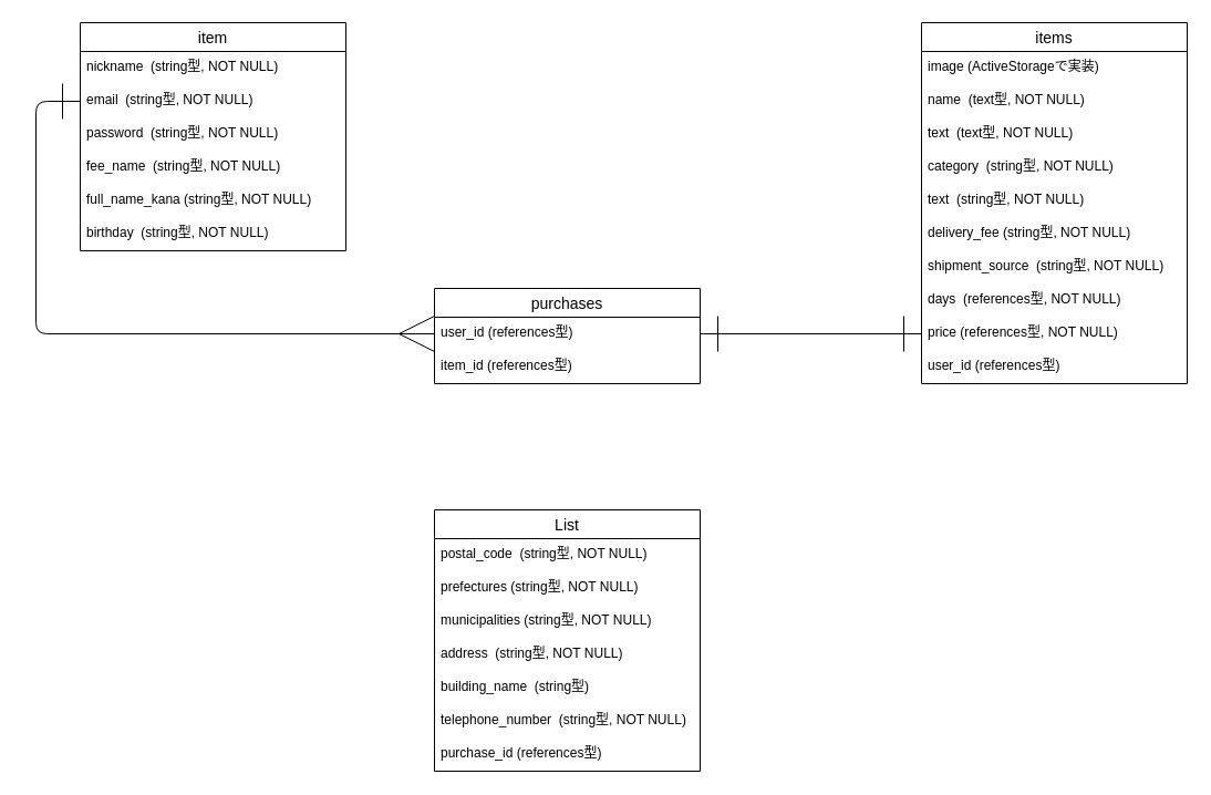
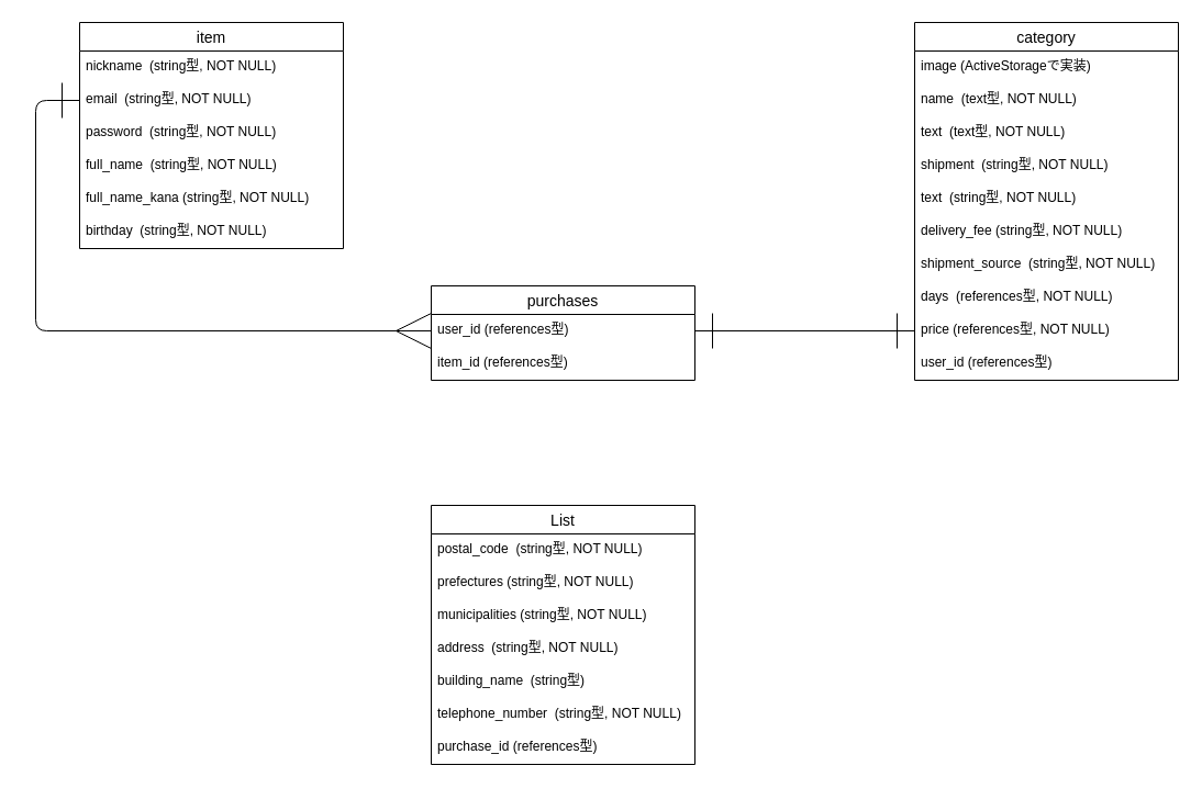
  <mxCell id="0" />
  <mxCell id="1" parent="0" />
  <mxCell id="2" value="item" style="swimlane;fontStyle=0;childLayout=stackLayout;horizontal=1;startSize=26;horizontalStack=0;resizeParent=1;resizeParentMax=0;resizeLast=0;collapsible=1;marginBottom=0;align=center;fontSize=14;" parent="1" vertex="1"><mxGeometry x="20" y="20" width="240" height="206" as="geometry" /></mxCell>
  <mxCell id="3" value="nickname  (string型, NOT NULL)" style="text;strokeColor=none;fillColor=none;spacingLeft=4;spacingRight=4;overflow=hidden;rotatable=0;points=[[0,0.5],[1,0.5]];portConstraint=eastwest;fontSize=12;" parent="2" vertex="1"><mxGeometry y="26" width="240" height="30" as="geometry" /></mxCell>
  <mxCell id="4" value="email  (string型, NOT NULL)" style="text;strokeColor=none;fillColor=none;spacingLeft=4;spacingRight=4;overflow=hidden;rotatable=0;points=[[0,0.5],[1,0.5]];portConstraint=eastwest;fontSize=12;" parent="2" vertex="1"><mxGeometry y="56" width="240" height="30" as="geometry" /></mxCell>
  <mxCell id="5" value="password  (string型, NOT NULL)" style="text;strokeColor=none;fillColor=none;spacingLeft=4;spacingRight=4;overflow=hidden;rotatable=0;points=[[0,0.5],[1,0.5]];portConstraint=eastwest;fontSize=12;" parent="2" vertex="1"><mxGeometry y="86" width="240" height="30" as="geometry" /></mxCell>
- <mxCell id="6" value="fee_name  (string型, NOT NULL)" style="text;strokeColor=none;fillColor=none;spacingLeft=4;spacingRight=4;overflow=hidden;rotatable=0;points=[[0,0.5],[1,0.5]];portConstraint=eastwest;fontSize=12;" parent="2" vertex="1"><mxGeometry y="116" width="240" height="30" as="geometry" /></mxCell>
+ <mxCell id="6" value="full_name  (string型, NOT NULL)" style="text;strokeColor=none;fillColor=none;spacingLeft=4;spacingRight=4;overflow=hidden;rotatable=0;points=[[0,0.5],[1,0.5]];portConstraint=eastwest;fontSize=12;" parent="2" vertex="1"><mxGeometry y="116" width="240" height="30" as="geometry" /></mxCell>
  <mxCell id="7" value="full_name_kana (string型, NOT NULL)" style="text;strokeColor=none;fillColor=none;spacingLeft=4;spacingRight=4;overflow=hidden;rotatable=0;points=[[0,0.5],[1,0.5]];portConstraint=eastwest;fontSize=12;" parent="2" vertex="1"><mxGeometry y="146" width="240" height="30" as="geometry" /></mxCell>
  <mxCell id="8" value="birthday  (string型, NOT NULL)" style="text;strokeColor=none;fillColor=none;spacingLeft=4;spacingRight=4;overflow=hidden;rotatable=0;points=[[0,0.5],[1,0.5]];portConstraint=eastwest;fontSize=12;" parent="2" vertex="1"><mxGeometry y="176" width="240" height="30" as="geometry" /></mxCell>
- <mxCell id="9" value="items" style="swimlane;fontStyle=0;childLayout=stackLayout;horizontal=1;startSize=26;horizontalStack=0;resizeParent=1;resizeParentMax=0;resizeLast=0;collapsible=1;marginBottom=0;align=center;fontSize=14;" parent="1" vertex="1"><mxGeometry x="780" y="20" width="240" height="326" as="geometry" /></mxCell>
+ <mxCell id="9" value="category" style="swimlane;fontStyle=0;childLayout=stackLayout;horizontal=1;startSize=26;horizontalStack=0;resizeParent=1;resizeParentMax=0;resizeLast=0;collapsible=1;marginBottom=0;align=center;fontSize=14;" parent="1" vertex="1"><mxGeometry x="780" y="20" width="240" height="326" as="geometry" /></mxCell>
  <mxCell id="10" value="image (ActiveStorageで実装)" style="text;strokeColor=none;fillColor=none;spacingLeft=4;spacingRight=4;overflow=hidden;rotatable=0;points=[[0,0.5],[1,0.5]];portConstraint=eastwest;fontSize=12;" parent="9" vertex="1"><mxGeometry y="26" width="240" height="30" as="geometry" /></mxCell>
  <mxCell id="11" value="name  (text型, NOT NULL)" style="text;strokeColor=none;fillColor=none;spacingLeft=4;spacingRight=4;overflow=hidden;rotatable=0;points=[[0,0.5],[1,0.5]];portConstraint=eastwest;fontSize=12;" parent="9" vertex="1"><mxGeometry y="56" width="240" height="30" as="geometry" /></mxCell>
  <mxCell id="12" value="text  (text型, NOT NULL)" style="text;strokeColor=none;fillColor=none;spacingLeft=4;spacingRight=4;overflow=hidden;rotatable=0;points=[[0,0.5],[1,0.5]];portConstraint=eastwest;fontSize=12;" parent="9" vertex="1"><mxGeometry y="86" width="240" height="30" as="geometry" /></mxCell>
- <mxCell id="13" value="category  (string型, NOT NULL)" style="text;strokeColor=none;fillColor=none;spacingLeft=4;spacingRight=4;overflow=hidden;rotatable=0;points=[[0,0.5],[1,0.5]];portConstraint=eastwest;fontSize=12;" parent="9" vertex="1"><mxGeometry y="116" width="240" height="30" as="geometry" /></mxCell>
+ <mxCell id="13" value="shipment  (string型, NOT NULL)" style="text;strokeColor=none;fillColor=none;spacingLeft=4;spacingRight=4;overflow=hidden;rotatable=0;points=[[0,0.5],[1,0.5]];portConstraint=eastwest;fontSize=12;" parent="9" vertex="1"><mxGeometry y="116" width="240" height="30" as="geometry" /></mxCell>
  <mxCell id="14" value="text  (string型, NOT NULL)" style="text;strokeColor=none;fillColor=none;spacingLeft=4;spacingRight=4;overflow=hidden;rotatable=0;points=[[0,0.5],[1,0.5]];portConstraint=eastwest;fontSize=12;" parent="9" vertex="1"><mxGeometry y="146" width="240" height="30" as="geometry" /></mxCell>
  <mxCell id="15" value="delivery_fee (string型, NOT NULL)" style="text;strokeColor=none;fillColor=none;spacingLeft=4;spacingRight=4;overflow=hidden;rotatable=0;points=[[0,0.5],[1,0.5]];portConstraint=eastwest;fontSize=12;" parent="9" vertex="1"><mxGeometry y="176" width="240" height="30" as="geometry" /></mxCell>
  <mxCell id="16" value="shipment_source  (string型, NOT NULL)" style="text;strokeColor=none;fillColor=none;spacingLeft=4;spacingRight=4;overflow=hidden;rotatable=0;points=[[0,0.5],[1,0.5]];portConstraint=eastwest;fontSize=12;" parent="9" vertex="1"><mxGeometry y="206" width="240" height="30" as="geometry" /></mxCell>
  <mxCell id="17" value="days  (references型, NOT NULL)" style="text;strokeColor=none;fillColor=none;spacingLeft=4;spacingRight=4;overflow=hidden;rotatable=0;points=[[0,0.5],[1,0.5]];portConstraint=eastwest;fontSize=12;" parent="9" vertex="1"><mxGeometry y="236" width="240" height="30" as="geometry" /></mxCell>
  <mxCell id="18" value="price (references型, NOT NULL)" style="text;strokeColor=none;fillColor=none;spacingLeft=4;spacingRight=4;overflow=hidden;rotatable=0;points=[[0,0.5],[1,0.5]];portConstraint=eastwest;fontSize=12;" parent="9" vertex="1"><mxGeometry y="266" width="240" height="30" as="geometry" /></mxCell>
  <mxCell id="19" value="user_id (references型)" style="text;strokeColor=none;fillColor=none;spacingLeft=4;spacingRight=4;overflow=hidden;rotatable=0;points=[[0,0.5],[1,0.5]];portConstraint=eastwest;fontSize=12;" parent="9" vertex="1"><mxGeometry y="296" width="240" height="30" as="geometry" /></mxCell>
  <mxCell id="20" value="purchases" style="swimlane;fontStyle=0;childLayout=stackLayout;horizontal=1;startSize=26;horizontalStack=0;resizeParent=1;resizeParentMax=0;resizeLast=0;collapsible=1;marginBottom=0;align=center;fontSize=14;" parent="1" vertex="1"><mxGeometry x="340" y="260" width="240" height="86" as="geometry" /></mxCell>
  <mxCell id="21" value="user_id (references型)" style="text;strokeColor=none;fillColor=none;spacingLeft=4;spacingRight=4;overflow=hidden;rotatable=0;points=[[0,0.5],[1,0.5]];portConstraint=eastwest;fontSize=12;" parent="20" vertex="1"><mxGeometry y="26" width="240" height="30" as="geometry" /></mxCell>
  <mxCell id="22" value="item_id (references型)" style="text;strokeColor=none;fillColor=none;spacingLeft=4;spacingRight=4;overflow=hidden;rotatable=0;points=[[0,0.5],[1,0.5]];portConstraint=eastwest;fontSize=12;" parent="20" vertex="1"><mxGeometry y="56" width="240" height="30" as="geometry" /></mxCell>
  <mxCell id="23" value="List" style="swimlane;fontStyle=0;childLayout=stackLayout;horizontal=1;startSize=26;horizontalStack=0;resizeParent=1;resizeParentMax=0;resizeLast=0;collapsible=1;marginBottom=0;align=center;fontSize=14;" parent="1" vertex="1"><mxGeometry x="340" y="460" width="240" height="236" as="geometry" /></mxCell>
  <mxCell id="24" value="postal_code  (string型, NOT NULL)" style="text;strokeColor=none;fillColor=none;spacingLeft=4;spacingRight=4;overflow=hidden;rotatable=0;points=[[0,0.5],[1,0.5]];portConstraint=eastwest;fontSize=12;" parent="23" vertex="1"><mxGeometry y="26" width="240" height="30" as="geometry" /></mxCell>
  <mxCell id="25" value="prefectures (string型, NOT NULL)" style="text;strokeColor=none;fillColor=none;spacingLeft=4;spacingRight=4;overflow=hidden;rotatable=0;points=[[0,0.5],[1,0.5]];portConstraint=eastwest;fontSize=12;" parent="23" vertex="1"><mxGeometry y="56" width="240" height="30" as="geometry" /></mxCell>
  <mxCell id="26" value="municipalities (string型, NOT NULL)" style="text;strokeColor=none;fillColor=none;spacingLeft=4;spacingRight=4;overflow=hidden;rotatable=0;points=[[0,0.5],[1,0.5]];portConstraint=eastwest;fontSize=12;" parent="23" vertex="1"><mxGeometry y="86" width="240" height="30" as="geometry" /></mxCell>
  <mxCell id="27" value="address  (string型, NOT NULL)" style="text;strokeColor=none;fillColor=none;spacingLeft=4;spacingRight=4;overflow=hidden;rotatable=0;points=[[0,0.5],[1,0.5]];portConstraint=eastwest;fontSize=12;" parent="23" vertex="1"><mxGeometry y="116" width="240" height="30" as="geometry" /></mxCell>
  <mxCell id="28" value="building_name  (string型)" style="text;strokeColor=none;fillColor=none;spacingLeft=4;spacingRight=4;overflow=hidden;rotatable=0;points=[[0,0.5],[1,0.5]];portConstraint=eastwest;fontSize=12;" parent="23" vertex="1"><mxGeometry y="146" width="240" height="30" as="geometry" /></mxCell>
  <mxCell id="29" value="telephone_number  (string型, NOT NULL)" style="text;strokeColor=none;fillColor=none;spacingLeft=4;spacingRight=4;overflow=hidden;rotatable=0;points=[[0,0.5],[1,0.5]];portConstraint=eastwest;fontSize=12;" parent="23" vertex="1"><mxGeometry y="176" width="240" height="30" as="geometry" /></mxCell>
  <mxCell id="30" value="purchase_id (references型)" style="text;strokeColor=none;fillColor=none;spacingLeft=4;spacingRight=4;overflow=hidden;rotatable=0;points=[[0,0.5],[1,0.5]];portConstraint=eastwest;fontSize=12;" parent="23" vertex="1"><mxGeometry y="206" width="240" height="30" as="geometry" /></mxCell>
  <mxCell id="31" style="edgeStyle=orthogonalEdgeStyle;rounded=1;orthogonalLoop=1;jettySize=auto;html=1;exitX=0;exitY=0.5;exitDx=0;exitDy=0;entryX=1;entryY=0.5;entryDx=0;entryDy=0;startArrow=ERone;startFill=0;endArrow=ERone;endFill=0;endSize=30;startSize=30;" parent="1" source="18" target="21" edge="1"><mxGeometry relative="1" as="geometry" /></mxCell>
  <mxCell id="32" style="edgeStyle=orthogonalEdgeStyle;rounded=1;orthogonalLoop=1;jettySize=auto;html=1;exitX=0;exitY=0.5;exitDx=0;exitDy=0;entryX=0;entryY=0.5;entryDx=0;entryDy=0;endArrow=ERmany;endFill=0;startArrow=ERone;startFill=0;endSize=30;startSize=30;" parent="1" source="4" target="21" edge="1"><mxGeometry relative="1" as="geometry" /></mxCell>
